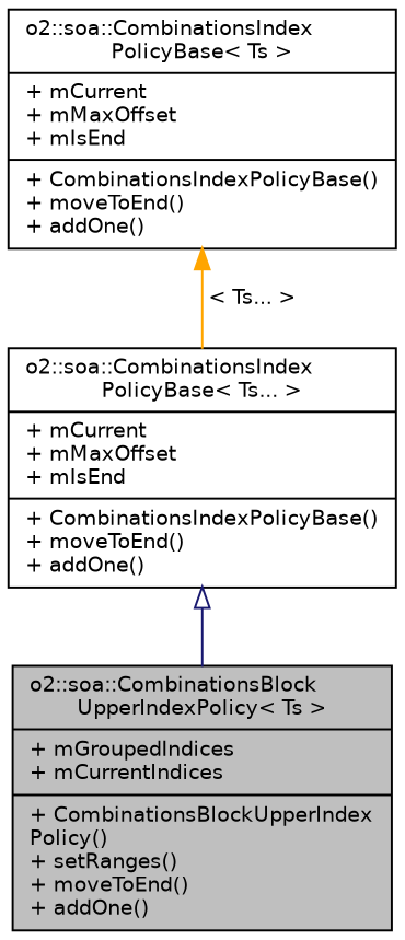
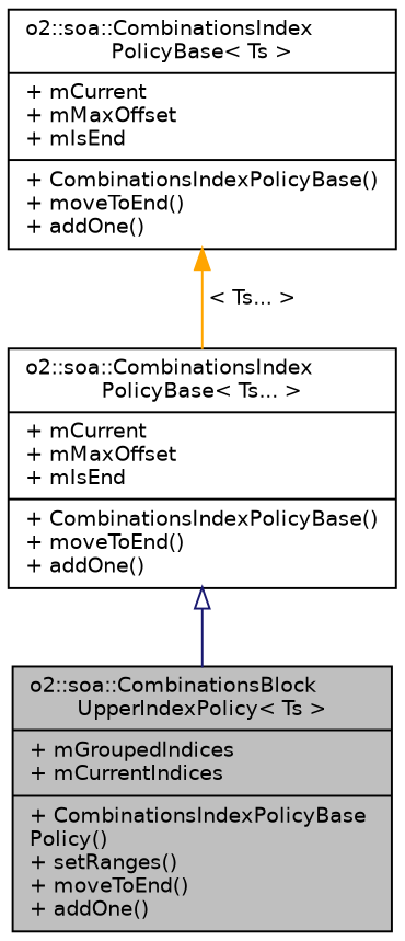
  digraph {
    node [color=black fontname=Helvetica fontsize=10 shape=record]
    edge [dir=back fontname=Helvetica fontsize=10 labelfontname=Helvetica labelfontsize=10 style=solid]
-   n1 [fillcolor=grey75 fontcolor=black height=0.2 label="{o2::soa::CombinationsBlock\lUpperIndexPolicy\< Ts \>\n|+ mGroupedIndices\l+ mCurrentIndices\l|+ CombinationsBlockUpperIndex\lPolicy()\l+ setRanges()\l+ moveToEnd()\l+ addOne()\l}" style=filled width=0.4]
+   n1 [fillcolor=grey75 fontcolor=black height=0.2 label="{o2::soa::CombinationsBlock\lUpperIndexPolicy\< Ts \>\n|+ mGroupedIndices\l+ mCurrentIndices\l|+ CombinationsIndexPolicyBase\lPolicy()\l+ setRanges()\l+ moveToEnd()\l+ addOne()\l}" style=filled width=0.4]
    n2 [height=0.2 label="{o2::soa::CombinationsIndex\lPolicyBase\< Ts... \>\n|+ mCurrent\l+ mMaxOffset\l+ mIsEnd\l|+ CombinationsIndexPolicyBase()\l+ moveToEnd()\l+ addOne()\l}" width=0.4]
    n3 [height=0.2 label="{o2::soa::CombinationsIndex\lPolicyBase\< Ts \>\n|+ mCurrent\l+ mMaxOffset\l+ mIsEnd\l|+ CombinationsIndexPolicyBase()\l+ moveToEnd()\l+ addOne()\l}" width=0.4]
    n2 -> n1 [arrowtail=onormal color=midnightblue]
    n3 -> n2 [color=orange label=" \< Ts... \>"]
  }
